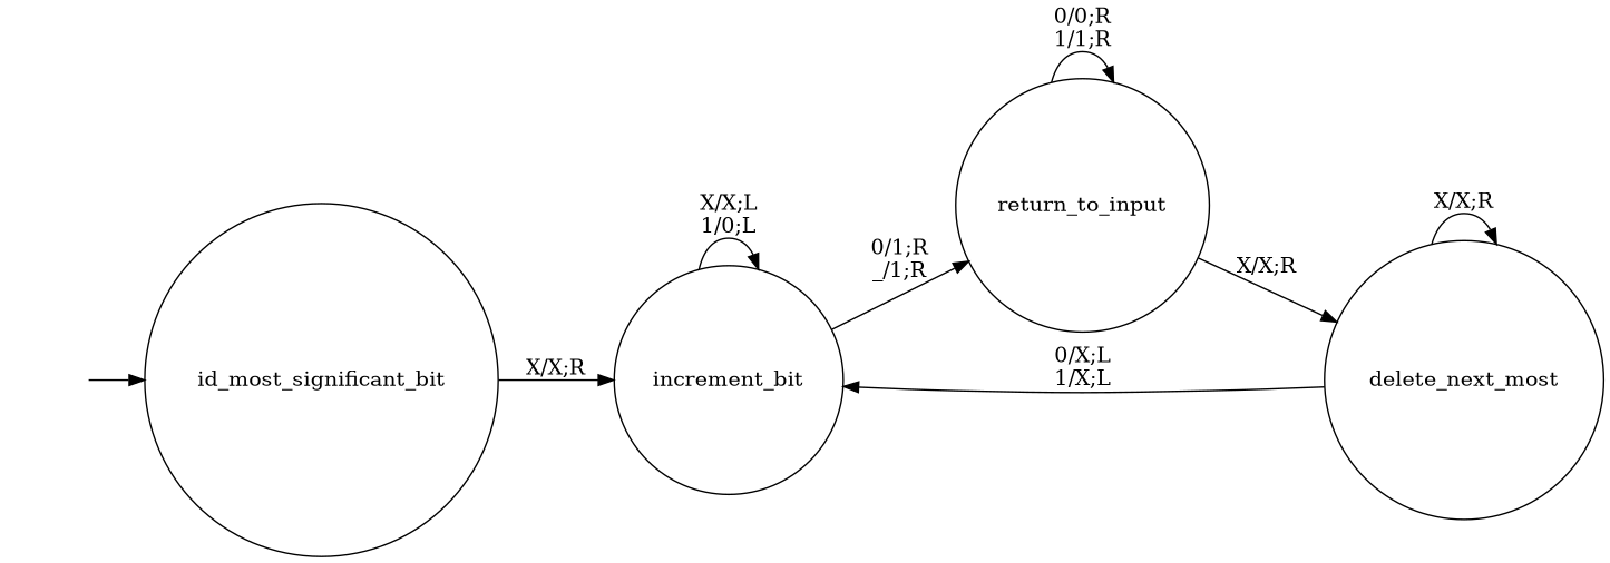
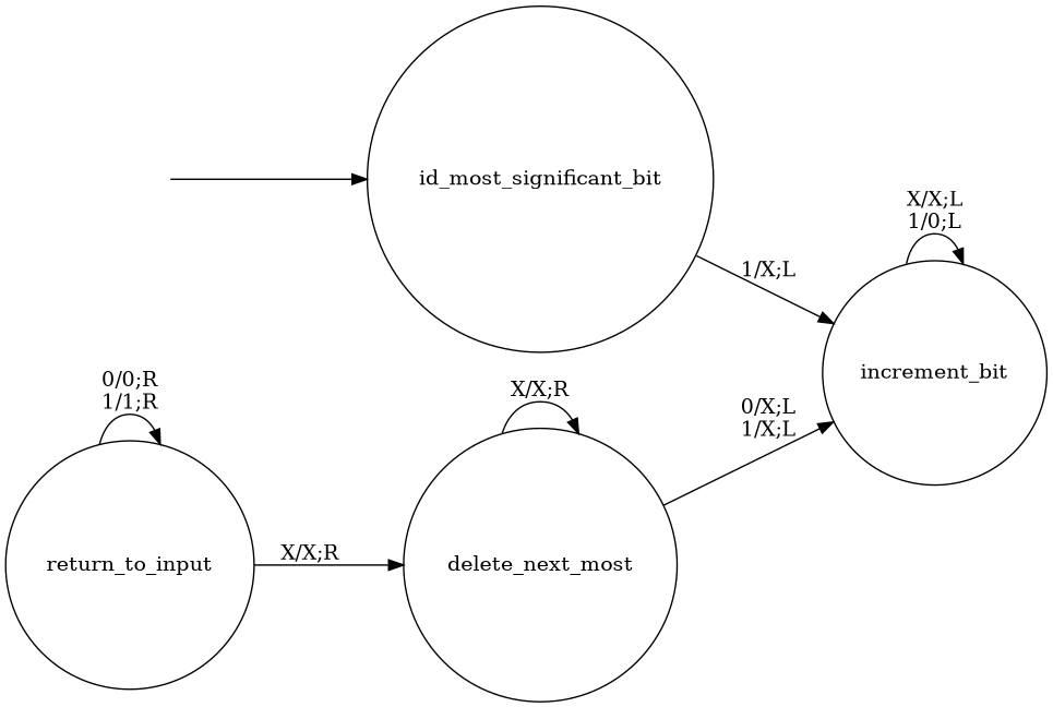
  digraph {
    rankdir=LR
    node [shape=circle]
    "" [shape=none]
    id_most_significant_bit
    n3 [label=increment_bit]
    return_to_input
    n5 [label=delete_next_most]
    "" -> id_most_significant_bit
-   id_most_significant_bit -> n3 [label="X/X;R"]
+   id_most_significant_bit -> n3 [label="1/X;L"]
    n3 -> n3 [label="X/X;L\n1/0;L"]
-   n3 -> return_to_input [label="0/1;R\n_/1;R"]
    return_to_input -> return_to_input [label="0/0;R\n1/1;R"]
    return_to_input -> n5 [label="X/X;R"]
    n5 -> n3 [label="0/X;L\n1/X;L"]
    n5 -> n5 [label="X/X;R"]
  }
